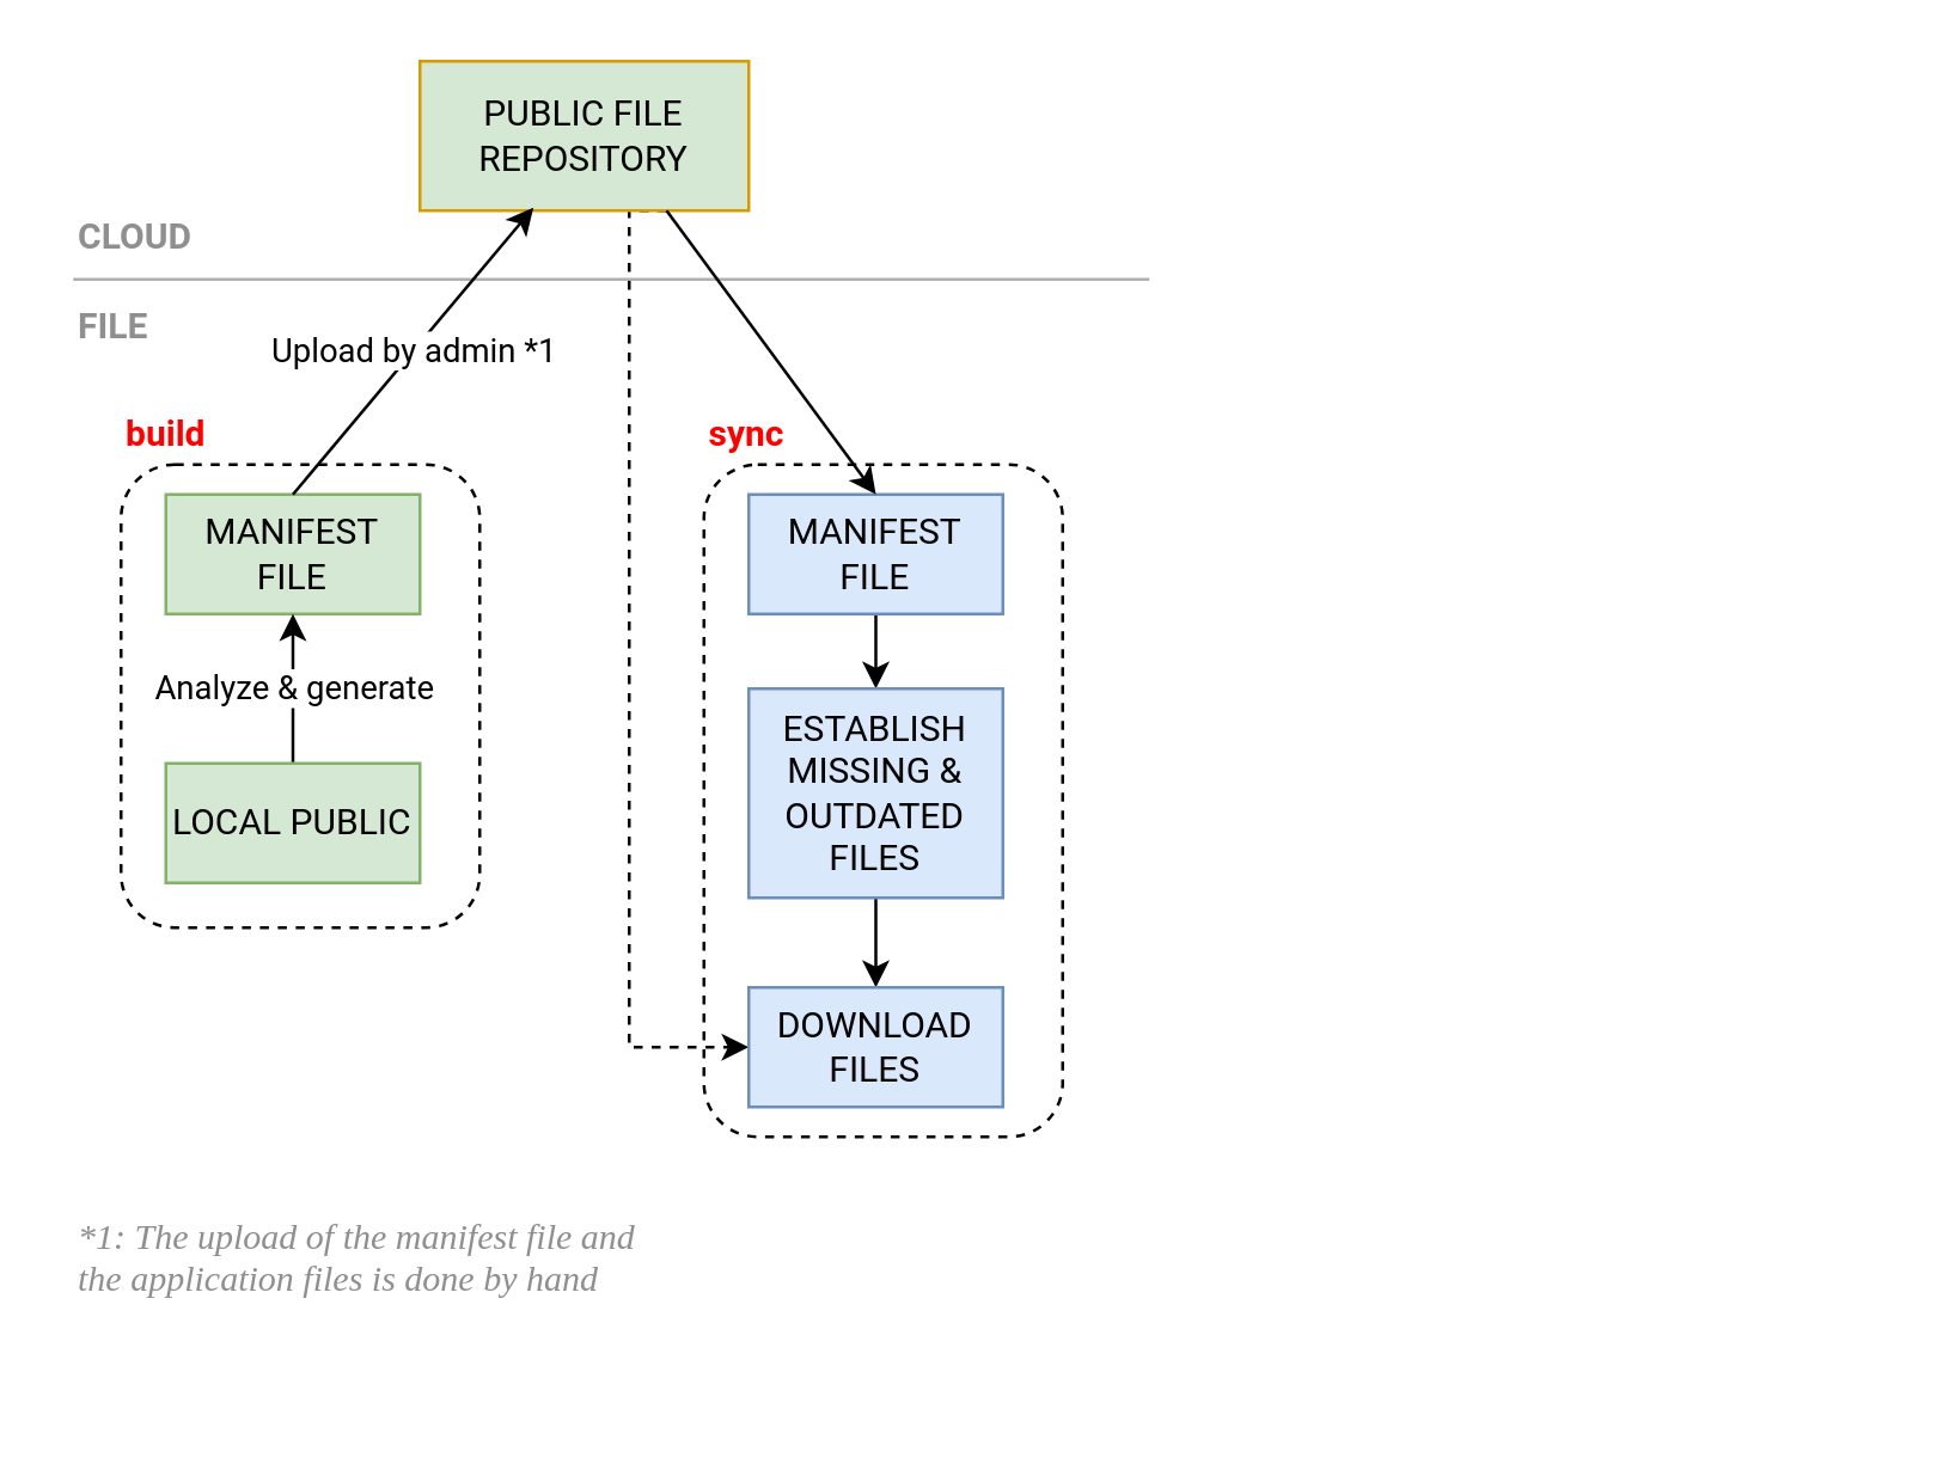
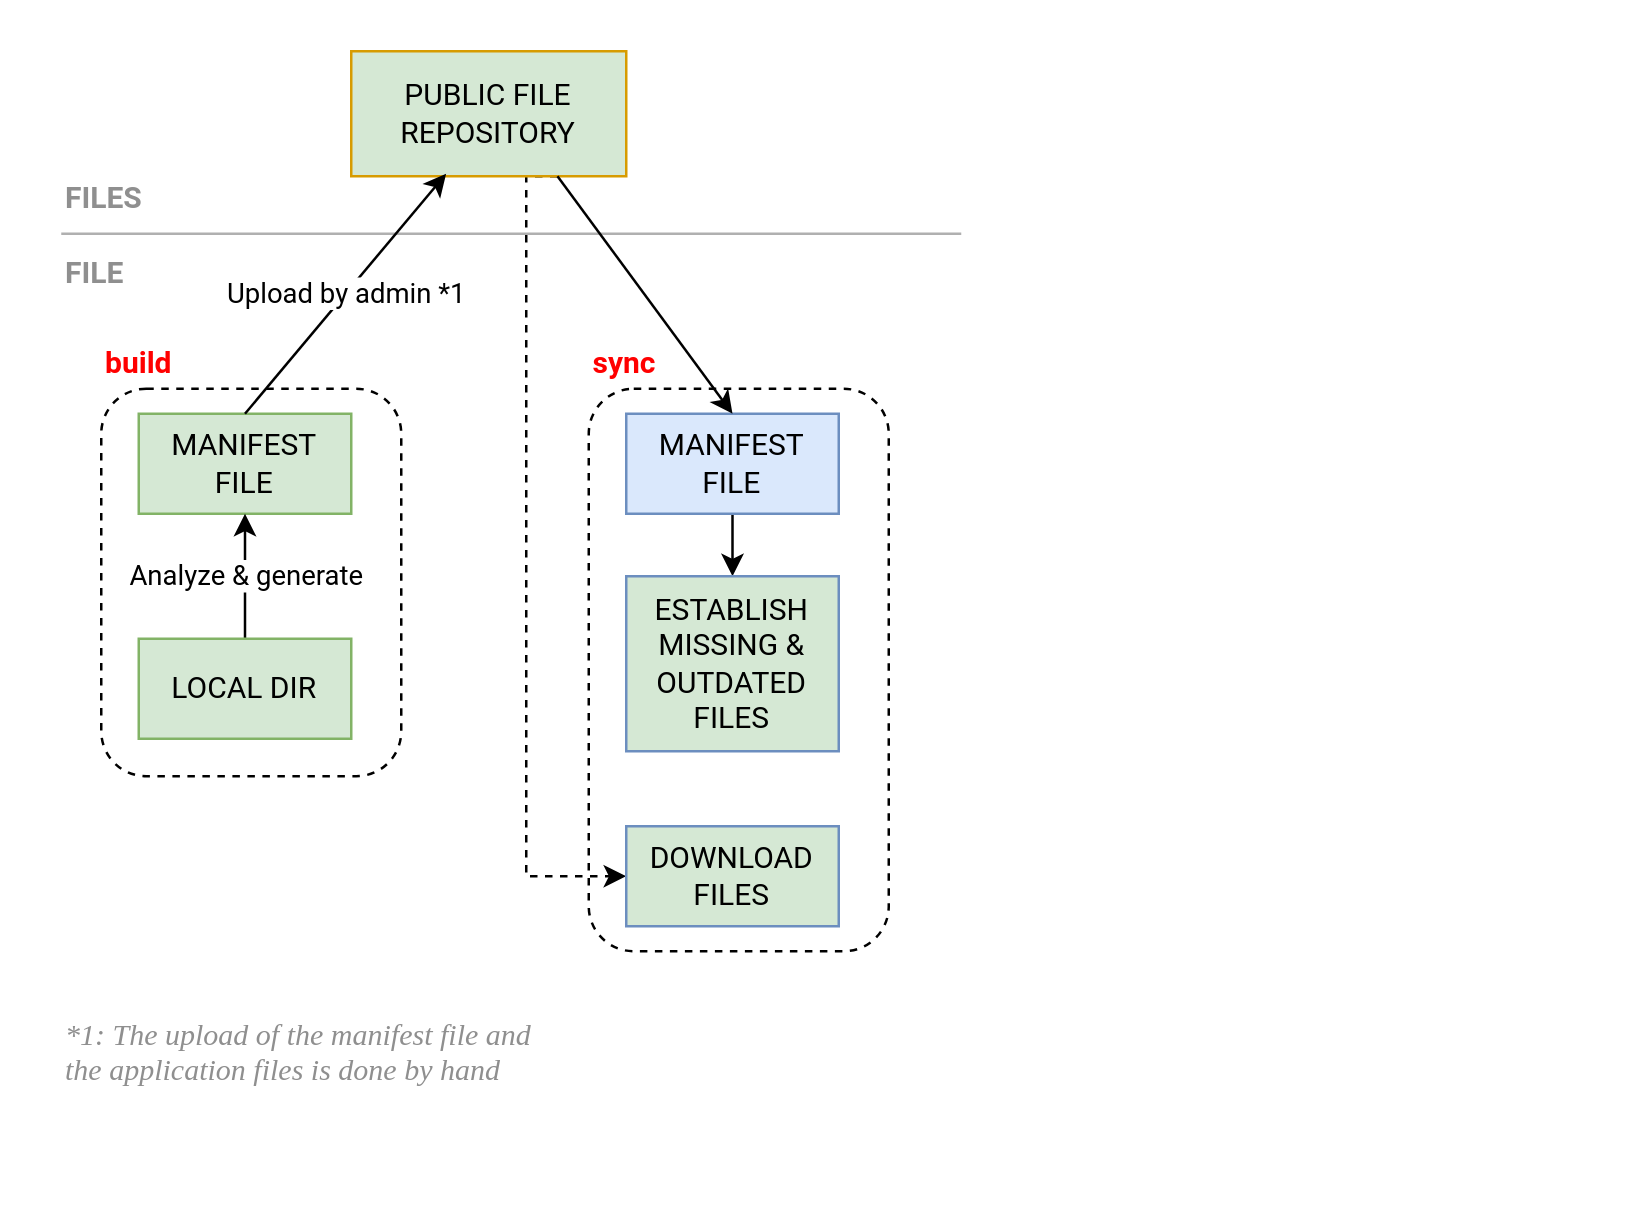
  <mxCell id="0" />
  <mxCell id="1" parent="0" />
  <mxCell id="2" value="&lt;b&gt;&lt;font color=&quot;#ff0000&quot;&gt;sync&lt;br&gt;&lt;/font&gt;&lt;/b&gt;" style="rounded=1;whiteSpace=wrap;html=1;fillColor=none;dashed=1;align=left;verticalAlign=top;labelPosition=center;verticalLabelPosition=middle;spacingTop=-24;fontFamily=Roboto;fontSource=https%3A%2F%2Ffonts.googleapis.com%2Fcss%3Ffamily%3DRoboto;" vertex="1" parent="1"><mxGeometry x="235" y="155" width="120" height="225" as="geometry" /></mxCell>
  <mxCell id="3" value="&lt;b&gt;&lt;font color=&quot;#ff0000&quot;&gt;build&lt;/font&gt;&lt;/b&gt;" style="rounded=1;whiteSpace=wrap;html=1;fillColor=none;dashed=1;align=left;verticalAlign=top;labelPosition=center;verticalLabelPosition=middle;spacingTop=-24;fontFamily=Roboto;fontSource=https%3A%2F%2Ffonts.googleapis.com%2Fcss%3Ffamily%3DRoboto;" vertex="1" parent="1"><mxGeometry x="40" y="155" width="120" height="155" as="geometry" /></mxCell>
  <mxCell id="4" value="" style="endArrow=none;html=1;strokeWidth=1;fontColor=#B8B8B8;strokeColor=#B0B0B0;fontFamily=Roboto;fontSource=https%3A%2F%2Ffonts.googleapis.com%2Fcss%3Ffamily%3DRoboto;" edge="1" parent="1"><mxGeometry width="50" height="50" relative="1" as="geometry"><mxPoint x="24" y="93" as="sourcePoint" /><mxPoint x="384" y="93" as="targetPoint" /></mxGeometry></mxCell>
- <mxCell id="5" value="CLOUD" style="text;strokeColor=none;fillColor=none;align=left;verticalAlign=top;spacingLeft=4;spacingRight=4;overflow=hidden;rotatable=0;points=[[0,0.5],[1,0.5]];portConstraint=eastwest;fontStyle=1;fontColor=#8F8F8F;fontFamily=Roboto;fontSource=https%3A%2F%2Ffonts.googleapis.com%2Fcss%3Ffamily%3DRoboto;" vertex="1" parent="1"><mxGeometry x="20" y="65" width="60" height="26" as="geometry" /></mxCell>
+ <mxCell id="5" value="FILES" style="text;strokeColor=none;fillColor=none;align=left;verticalAlign=top;spacingLeft=4;spacingRight=4;overflow=hidden;rotatable=0;points=[[0,0.5],[1,0.5]];portConstraint=eastwest;fontStyle=1;fontColor=#8F8F8F;fontFamily=Roboto;fontSource=https%3A%2F%2Ffonts.googleapis.com%2Fcss%3Ffamily%3DRoboto;" vertex="1" parent="1"><mxGeometry x="20" y="65" width="60" height="26" as="geometry" /></mxCell>
  <mxCell id="6" style="edgeStyle=orthogonalEdgeStyle;rounded=0;orthogonalLoop=1;jettySize=auto;html=1;exitX=0.75;exitY=1;exitDx=0;exitDy=0;entryX=0;entryY=0.5;entryDx=0;entryDy=0;strokeWidth=1;fontFamily=Roboto;fontSource=https%3A%2F%2Ffonts.googleapis.com%2Fcss%3Ffamily%3DRoboto;dashed=1;" edge="1" parent="1" source="7" target="18"><mxGeometry relative="1" as="geometry"><Array as="points"><mxPoint x="210" y="70" /><mxPoint x="210" y="350" /></Array></mxGeometry></mxCell>
  <mxCell id="7" value="PUBLIC FILE&lt;br&gt;REPOSITORY" style="rounded=0;whiteSpace=wrap;html=1;fillColor=#d5e8d4;strokeColor=#d79b00;fontFamily=Roboto;fontSource=https%3A%2F%2Ffonts.googleapis.com%2Fcss%3Ffamily%3DRoboto;" vertex="1" parent="1"><mxGeometry x="140" y="20" width="110" height="50" as="geometry" /></mxCell>
  <mxCell id="8" value="FILE" style="text;strokeColor=none;fillColor=none;align=left;verticalAlign=top;spacingLeft=4;spacingRight=4;overflow=hidden;rotatable=0;points=[[0,0.5],[1,0.5]];portConstraint=eastwest;fontStyle=1;fontColor=#8F8F8F;fontFamily=Roboto;fontSource=https%3A%2F%2Ffonts.googleapis.com%2Fcss%3Ffamily%3DRoboto;" vertex="1" parent="1"><mxGeometry x="20" y="95" width="100" height="26" as="geometry" /></mxCell>
  <mxCell id="9" value="MANIFEST&lt;br&gt;FILE" style="rounded=0;whiteSpace=wrap;html=1;fillColor=#d5e8d4;strokeColor=#82b366;fontFamily=Roboto;fontSource=https%3A%2F%2Ffonts.googleapis.com%2Fcss%3Ffamily%3DRoboto;" vertex="1" parent="1"><mxGeometry x="55" y="165" width="85" height="40" as="geometry" /></mxCell>
  <mxCell id="10" value="Upload by admin *1" style="endArrow=classic;html=1;strokeWidth=1;entryX=0.345;entryY=0.98;entryDx=0;entryDy=0;entryPerimeter=0;exitX=0.5;exitY=0;exitDx=0;exitDy=0;fontFamily=Roboto;fontSource=https%3A%2F%2Ffonts.googleapis.com%2Fcss%3Ffamily%3DRoboto;" edge="1" parent="1" source="9" target="7"><mxGeometry width="50" height="50" relative="1" as="geometry"><mxPoint x="195" y="110" as="sourcePoint" /><mxPoint x="110" y="190" as="targetPoint" /></mxGeometry></mxCell>
  <mxCell id="11" value="Analyze &amp;amp; generate" style="edgeStyle=orthogonalEdgeStyle;rounded=0;orthogonalLoop=1;jettySize=auto;html=1;exitX=0.5;exitY=0;exitDx=0;exitDy=0;entryX=0.5;entryY=1;entryDx=0;entryDy=0;strokeWidth=1;fontFamily=Roboto;fontSource=https%3A%2F%2Ffonts.googleapis.com%2Fcss%3Ffamily%3DRoboto;" edge="1" parent="1" source="12" target="9"><mxGeometry relative="1" as="geometry" /></mxCell>
- <mxCell id="12" value="LOCAL PUBLIC" style="rounded=0;whiteSpace=wrap;html=1;fillColor=#d5e8d4;strokeColor=#82b366;fontFamily=Roboto;fontSource=https%3A%2F%2Ffonts.googleapis.com%2Fcss%3Ffamily%3DRoboto;" vertex="1" parent="1"><mxGeometry x="55" y="255" width="85" height="40" as="geometry" /></mxCell>
+ <mxCell id="12" value="LOCAL DIR" style="rounded=0;whiteSpace=wrap;html=1;fillColor=#d5e8d4;strokeColor=#82b366;fontFamily=Roboto;fontSource=https%3A%2F%2Ffonts.googleapis.com%2Fcss%3Ffamily%3DRoboto;" vertex="1" parent="1"><mxGeometry x="55" y="255" width="85" height="40" as="geometry" /></mxCell>
  <mxCell id="13" style="edgeStyle=orthogonalEdgeStyle;rounded=0;orthogonalLoop=1;jettySize=auto;html=1;exitX=0.5;exitY=1;exitDx=0;exitDy=0;entryX=0.5;entryY=0;entryDx=0;entryDy=0;strokeWidth=1;fontFamily=Roboto;fontSource=https%3A%2F%2Ffonts.googleapis.com%2Fcss%3Ffamily%3DRoboto;" edge="1" parent="1" source="14" target="17"><mxGeometry relative="1" as="geometry" /></mxCell>
  <mxCell id="14" value="MANIFEST&lt;br&gt;FILE" style="rounded=0;whiteSpace=wrap;html=1;fillColor=#dae8fc;strokeColor=#6c8ebf;fontFamily=Roboto;fontSource=https%3A%2F%2Ffonts.googleapis.com%2Fcss%3Ffamily%3DRoboto;" vertex="1" parent="1"><mxGeometry x="250" y="165" width="85" height="40" as="geometry" /></mxCell>
  <mxCell id="15" value="" style="endArrow=classic;html=1;strokeWidth=1;exitX=0.75;exitY=1;exitDx=0;exitDy=0;entryX=0.5;entryY=0;entryDx=0;entryDy=0;fontFamily=Roboto;fontSource=https%3A%2F%2Ffonts.googleapis.com%2Fcss%3Ffamily%3DRoboto;" edge="1" parent="1" source="7" target="14"><mxGeometry width="50" height="50" relative="1" as="geometry"><mxPoint x="270" y="330" as="sourcePoint" /><mxPoint x="320" y="280" as="targetPoint" /></mxGeometry></mxCell>
- <mxCell id="16" style="edgeStyle=orthogonalEdgeStyle;rounded=0;orthogonalLoop=1;jettySize=auto;html=1;exitX=0.5;exitY=1;exitDx=0;exitDy=0;entryX=0.5;entryY=0;entryDx=0;entryDy=0;strokeWidth=1;fontFamily=Roboto;fontSource=https%3A%2F%2Ffonts.googleapis.com%2Fcss%3Ffamily%3DRoboto;" edge="1" parent="1" source="17" target="18"><mxGeometry relative="1" as="geometry" /></mxCell>
- <mxCell id="17" value="ESTABLISH MISSING &amp;amp; OUTDATED FILES" style="rounded=0;whiteSpace=wrap;html=1;fillColor=#dae8fc;strokeColor=#6c8ebf;fontFamily=Roboto;fontSource=https%3A%2F%2Ffonts.googleapis.com%2Fcss%3Ffamily%3DRoboto;" vertex="1" parent="1"><mxGeometry x="250" y="230" width="85" height="70" as="geometry" /></mxCell>
- <mxCell id="18" value="DOWNLOAD&lt;br&gt;FILES" style="rounded=0;whiteSpace=wrap;html=1;fillColor=#dae8fc;strokeColor=#6c8ebf;fontFamily=Roboto;fontSource=https%3A%2F%2Ffonts.googleapis.com%2Fcss%3Ffamily%3DRoboto;" vertex="1" parent="1"><mxGeometry x="250" y="330" width="85" height="40" as="geometry" /></mxCell>
+ <mxCell id="17" value="ESTABLISH MISSING &amp;amp; OUTDATED FILES" style="rounded=0;whiteSpace=wrap;html=1;fillColor=#d5e8d4;strokeColor=#6c8ebf;fontFamily=Roboto;fontSource=https%3A%2F%2Ffonts.googleapis.com%2Fcss%3Ffamily%3DRoboto;" vertex="1" parent="1"><mxGeometry x="250" y="230" width="85" height="70" as="geometry" /></mxCell>
+ <mxCell id="18" value="DOWNLOAD&lt;br&gt;FILES" style="rounded=0;whiteSpace=wrap;html=1;fillColor=#d5e8d4;strokeColor=#6c8ebf;fontFamily=Roboto;fontSource=https%3A%2F%2Ffonts.googleapis.com%2Fcss%3Ffamily%3DRoboto;" vertex="1" parent="1"><mxGeometry x="250" y="330" width="85" height="40" as="geometry" /></mxCell>
  <mxCell id="19" value="*1: The upload of the manifest file and &#10;the application files is done by hand" style="text;strokeColor=none;fillColor=none;align=left;verticalAlign=top;spacingLeft=4;spacingRight=4;overflow=hidden;rotatable=0;points=[[0,0.5],[1,0.5]];portConstraint=eastwest;dashed=1;fontFamily=Verdana;fontColor=#8F8F8F;fontStyle=2" vertex="1" parent="1"><mxGeometry x="20" y="400" width="610" height="70" as="geometry" /></mxCell>
